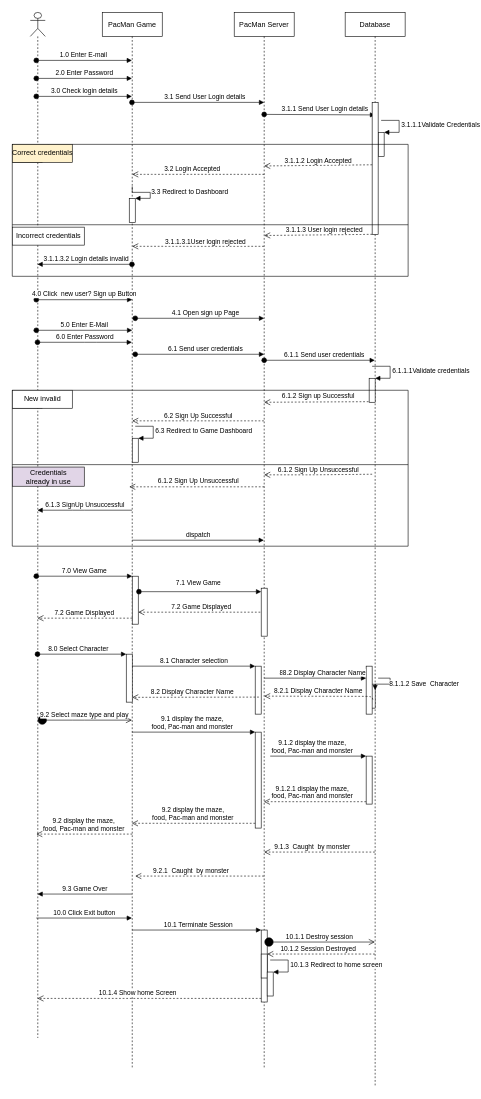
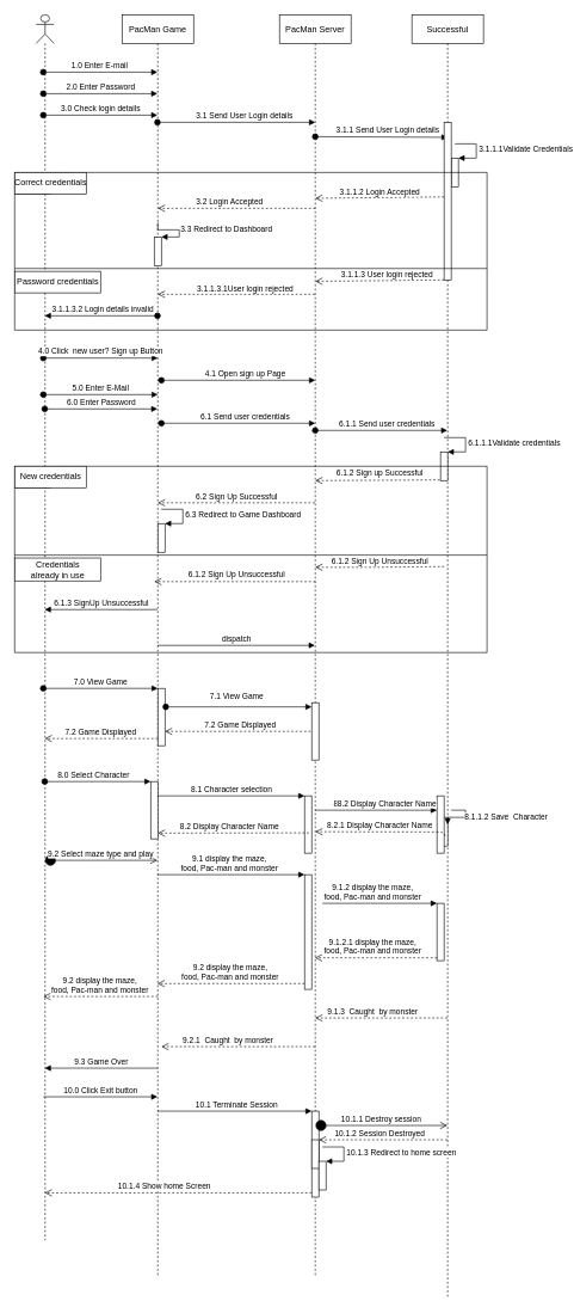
  <mxCell id="0" />
  <mxCell id="1" parent="0" />
  <mxCell id="2" value="" style="shape=umlLifeline;participant=umlActor;perimeter=lifelinePerimeter;whiteSpace=wrap;html=1;container=1;collapsible=0;recursiveResize=0;verticalAlign=top;spacingTop=36;outlineConnect=0;" vertex="1" parent="1"><mxGeometry x="50" y="20" width="25" height="1710" as="geometry" /></mxCell>
  <mxCell id="3" value="1.0 Enter E-mail&amp;nbsp;" style="html=1;verticalAlign=bottom;startArrow=oval;startFill=1;endArrow=block;startSize=8;" edge="1" parent="2" target="5"><mxGeometry x="0.003" width="60" relative="1" as="geometry"><mxPoint x="10" y="80" as="sourcePoint" /><mxPoint x="70" y="80" as="targetPoint" /><mxPoint as="offset" /></mxGeometry></mxCell>
  <mxCell id="4" value="10.0 Click Exit button" style="html=1;verticalAlign=bottom;endArrow=block;" edge="1" parent="2" target="5"><mxGeometry width="80" relative="1" as="geometry"><mxPoint x="10" y="1510" as="sourcePoint" /><mxPoint x="100" y="1520" as="targetPoint" /></mxGeometry></mxCell>
  <mxCell id="5" value="PacMan Game" style="shape=umlLifeline;perimeter=lifelinePerimeter;whiteSpace=wrap;html=1;container=1;collapsible=0;recursiveResize=0;outlineConnect=0;" vertex="1" parent="1"><mxGeometry x="170" y="20" width="100" height="1760" as="geometry" /></mxCell>
  <mxCell id="6" value="" style="html=1;points=[];perimeter=orthogonalPerimeter;" vertex="1" parent="5"><mxGeometry x="50" y="710" width="10" height="40" as="geometry" /></mxCell>
  <mxCell id="7" value="6.3 Redirect to Game Dashboard" style="edgeStyle=orthogonalEdgeStyle;html=1;align=left;spacingLeft=2;endArrow=block;rounded=0;entryX=1;entryY=0;" edge="1" target="6" parent="5"><mxGeometry relative="1" as="geometry"><mxPoint x="55" y="690" as="sourcePoint" /><Array as="points"><mxPoint x="85" y="690" /><mxPoint x="85" y="710" /><mxPoint x="60" y="710" /></Array></mxGeometry></mxCell>
  <mxCell id="8" value="" style="html=1;points=[];perimeter=orthogonalPerimeter;" vertex="1" parent="5"><mxGeometry x="50" y="940" width="10" height="80" as="geometry" /></mxCell>
  <mxCell id="9" value="7.2 Game Displayed" style="html=1;verticalAlign=bottom;endArrow=open;dashed=1;endSize=8;" edge="1" parent="5" source="11"><mxGeometry relative="1" as="geometry"><mxPoint x="140" y="1000" as="sourcePoint" /><mxPoint x="60" y="1000" as="targetPoint" /></mxGeometry></mxCell>
  <mxCell id="10" value="" style="html=1;points=[];perimeter=orthogonalPerimeter;" vertex="1" parent="5"><mxGeometry x="40" y="1070" width="10" height="80" as="geometry" /></mxCell>
  <mxCell id="11" value="PacMan Server" style="shape=umlLifeline;perimeter=lifelinePerimeter;whiteSpace=wrap;html=1;container=1;collapsible=0;recursiveResize=0;outlineConnect=0;" vertex="1" parent="1"><mxGeometry x="390" y="20" width="100" height="1760" as="geometry" /></mxCell>
  <mxCell id="12" value="6.1.2 Sign up Successful" style="html=1;verticalAlign=bottom;endArrow=open;dashed=1;endSize=8;exitX=0.5;exitY=0.975;exitDx=0;exitDy=0;exitPerimeter=0;" edge="1" parent="11" source="20"><mxGeometry relative="1" as="geometry"><mxPoint x="130" y="650" as="sourcePoint" /><mxPoint x="50" y="650" as="targetPoint" /></mxGeometry></mxCell>
  <mxCell id="13" value="" style="html=1;points=[];perimeter=orthogonalPerimeter;" vertex="1" parent="11"><mxGeometry x="45" y="960" width="10" height="80" as="geometry" /></mxCell>
  <mxCell id="14" value="" style="html=1;points=[];perimeter=orthogonalPerimeter;" vertex="1" parent="11"><mxGeometry x="35" y="1090" width="10" height="80" as="geometry" /></mxCell>
  <mxCell id="15" value="" style="html=1;points=[];perimeter=orthogonalPerimeter;" vertex="1" parent="11"><mxGeometry x="35" y="1200" width="10" height="160" as="geometry" /></mxCell>
  <mxCell id="16" value="9.1.3&amp;nbsp; Caught&amp;nbsp; by monster" style="html=1;verticalAlign=bottom;endArrow=open;dashed=1;endSize=8;" edge="1" parent="11" source="19"><mxGeometry x="0.133" relative="1" as="geometry"><mxPoint x="140" y="1400" as="sourcePoint" /><mxPoint x="50" y="1400" as="targetPoint" /><mxPoint as="offset" /></mxGeometry></mxCell>
  <mxCell id="17" value="" style="html=1;points=[];perimeter=orthogonalPerimeter;" vertex="1" parent="11"><mxGeometry x="45" y="1530" width="10" height="120" as="geometry" /></mxCell>
  <mxCell id="18" value="10.1.1 Destroy session" style="html=1;verticalAlign=bottom;startArrow=circle;startFill=1;endArrow=open;startSize=6;endSize=8;" edge="1" parent="11" target="19"><mxGeometry width="80" relative="1" as="geometry"><mxPoint x="50" y="1550" as="sourcePoint" /><mxPoint x="130" y="1550" as="targetPoint" /></mxGeometry></mxCell>
- <mxCell id="19" value="Database" style="shape=umlLifeline;perimeter=lifelinePerimeter;whiteSpace=wrap;html=1;container=1;collapsible=0;recursiveResize=0;outlineConnect=0;" vertex="1" parent="1"><mxGeometry x="575" y="20" width="100" height="1790" as="geometry" /></mxCell>
+ <mxCell id="19" value="Successful" style="shape=umlLifeline;perimeter=lifelinePerimeter;whiteSpace=wrap;html=1;container=1;collapsible=0;recursiveResize=0;outlineConnect=0;" vertex="1" parent="1"><mxGeometry x="575" y="20" width="100" height="1790" as="geometry" /></mxCell>
  <mxCell id="20" value="" style="html=1;points=[];perimeter=orthogonalPerimeter;" vertex="1" parent="19"><mxGeometry x="40" y="610" width="10" height="40" as="geometry" /></mxCell>
  <mxCell id="21" value="6.1.1.1Validate credentials" style="edgeStyle=orthogonalEdgeStyle;html=1;align=left;spacingLeft=2;endArrow=block;rounded=0;entryX=1;entryY=0;" edge="1" target="20" parent="19"><mxGeometry relative="1" as="geometry"><mxPoint x="45" y="590" as="sourcePoint" /><Array as="points"><mxPoint x="75" y="590" /></Array></mxGeometry></mxCell>
  <mxCell id="22" value="" style="html=1;points=[];perimeter=orthogonalPerimeter;" vertex="1" parent="19"><mxGeometry x="40.0" y="1120.0" width="10" height="40" as="geometry" /></mxCell>
  <mxCell id="23" value="8.1.1.2 Save&amp;nbsp; Character" style="edgeStyle=orthogonalEdgeStyle;html=1;align=left;spacingLeft=2;endArrow=block;rounded=0;" edge="1" parent="19"><mxGeometry x="0.067" relative="1" as="geometry"><mxPoint x="55" y="1110" as="sourcePoint" /><Array as="points"><mxPoint x="75" y="1110" /><mxPoint x="75" y="1120" /><mxPoint x="50" y="1120" /></Array><mxPoint x="50" y="1130" as="targetPoint" /><mxPoint as="offset" /></mxGeometry></mxCell>
  <mxCell id="24" value="" style="html=1;points=[];perimeter=orthogonalPerimeter;" vertex="1" parent="19"><mxGeometry x="35" y="1240" width="10" height="80" as="geometry" /></mxCell>
  <mxCell id="25" value="&lt;font style=&quot;font-size: 11px&quot;&gt;9.1.2&amp;nbsp;&lt;span lang=&quot;EN-AU&quot; style=&quot;line-height: 115%&quot;&gt;display the maze,&lt;br/&gt;food, Pac-man and monster&lt;/span&gt;&lt;/font&gt;" style="html=1;verticalAlign=bottom;endArrow=block;entryX=0;entryY=0;" edge="1" target="24" parent="19"><mxGeometry x="-0.125" relative="1" as="geometry"><mxPoint x="-125" y="1240" as="sourcePoint" /><mxPoint as="offset" /></mxGeometry></mxCell>
  <mxCell id="26" value="2.0 Enter Password" style="html=1;verticalAlign=bottom;startArrow=oval;startFill=1;endArrow=block;startSize=8;" edge="1" parent="1"><mxGeometry x="0.003" width="60" relative="1" as="geometry"><mxPoint x="60" y="130" as="sourcePoint" /><mxPoint x="219.5" y="130" as="targetPoint" /><mxPoint as="offset" /></mxGeometry></mxCell>
  <mxCell id="27" value="3.1 Send User Login details" style="html=1;verticalAlign=bottom;startArrow=oval;startFill=1;endArrow=block;startSize=8;" edge="1" parent="1" source="5"><mxGeometry x="0.093" width="60" relative="1" as="geometry"><mxPoint x="220" y="150" as="sourcePoint" /><mxPoint x="440" y="170" as="targetPoint" /><mxPoint as="offset" /></mxGeometry></mxCell>
  <mxCell id="28" value="3.0 Check login details" style="html=1;verticalAlign=bottom;startArrow=oval;startFill=1;endArrow=block;startSize=8;" edge="1" parent="1"><mxGeometry x="0.003" width="60" relative="1" as="geometry"><mxPoint x="60" y="160" as="sourcePoint" /><mxPoint x="219.5" y="160" as="targetPoint" /><mxPoint as="offset" /></mxGeometry></mxCell>
  <mxCell id="29" value="3.1.1 Send User Login details" style="html=1;verticalAlign=bottom;startArrow=oval;startFill=1;endArrow=block;startSize=8;entryX=0.5;entryY=0.095;entryDx=0;entryDy=0;entryPerimeter=0;" edge="1" parent="1" target="32"><mxGeometry x="0.093" width="60" relative="1" as="geometry"><mxPoint x="440" y="190" as="sourcePoint" /><mxPoint x="610" y="180" as="targetPoint" /><mxPoint as="offset" /></mxGeometry></mxCell>
  <mxCell id="30" value="" style="html=1;points=[];perimeter=orthogonalPerimeter;" vertex="1" parent="1"><mxGeometry x="630" y="220" width="10" height="40" as="geometry" /></mxCell>
  <mxCell id="31" value="3.1.1.1Validate Credentials" style="edgeStyle=orthogonalEdgeStyle;html=1;align=left;spacingLeft=2;endArrow=block;rounded=0;entryX=1;entryY=0;" edge="1" target="30" parent="1"><mxGeometry relative="1" as="geometry"><mxPoint x="635" y="200" as="sourcePoint" /><Array as="points"><mxPoint x="665" y="200" /></Array></mxGeometry></mxCell>
  <mxCell id="32" value="" style="html=1;points=[];perimeter=orthogonalPerimeter;" vertex="1" parent="1"><mxGeometry x="620" y="170" width="10" height="220" as="geometry" /></mxCell>
  <mxCell id="33" value="3.1.1.2 Login Accepted" style="html=1;verticalAlign=bottom;endArrow=open;dashed=1;endSize=8;exitX=0;exitY=0.473;exitDx=0;exitDy=0;exitPerimeter=0;" edge="1" source="32" parent="1"><mxGeometry x="0.0" y="1" relative="1" as="geometry"><mxPoint x="440" y="276" as="targetPoint" /><mxPoint x="610" y="240" as="sourcePoint" /><Array as="points" /><mxPoint as="offset" /></mxGeometry></mxCell>
  <mxCell id="34" value="3.2 Login Accepted" style="html=1;verticalAlign=bottom;endArrow=open;dashed=1;endSize=8;" edge="1" parent="1"><mxGeometry x="0.091" relative="1" as="geometry"><mxPoint x="220" y="290" as="targetPoint" /><mxPoint x="440" y="290" as="sourcePoint" /><Array as="points"><mxPoint x="250" y="290" /><mxPoint x="220" y="290" /></Array><mxPoint as="offset" /></mxGeometry></mxCell>
  <mxCell id="35" value="" style="html=1;points=[];perimeter=orthogonalPerimeter;" vertex="1" parent="1"><mxGeometry x="215" y="330" width="10" height="40" as="geometry" /></mxCell>
  <mxCell id="36" value="3.3 Redirect to Dashboard" style="edgeStyle=orthogonalEdgeStyle;html=1;align=left;spacingLeft=2;endArrow=block;rounded=0;entryX=1;entryY=0;" edge="1" target="35" parent="1"><mxGeometry relative="1" as="geometry"><mxPoint x="220" y="310" as="sourcePoint" /><Array as="points"><mxPoint x="220" y="320" /><mxPoint x="250" y="320" /><mxPoint x="250" y="330" /></Array></mxGeometry></mxCell>
  <mxCell id="37" value="3.1.1.3 User login rejected" style="html=1;verticalAlign=bottom;endArrow=open;dashed=1;endSize=8;exitX=0;exitY=0.473;exitDx=0;exitDy=0;exitPerimeter=0;" edge="1" parent="1"><mxGeometry x="-0.111" y="1" relative="1" as="geometry"><mxPoint x="440" y="391.94" as="targetPoint" /><mxPoint x="620" y="390" as="sourcePoint" /><Array as="points" /><mxPoint as="offset" /></mxGeometry></mxCell>
  <mxCell id="38" value="3.1.1.3.1User login rejected" style="html=1;verticalAlign=bottom;endArrow=open;dashed=1;endSize=8;" edge="1" parent="1" source="11"><mxGeometry x="-0.111" y="1" relative="1" as="geometry"><mxPoint x="220" y="410" as="targetPoint" /><mxPoint x="400" y="420" as="sourcePoint" /><Array as="points"><mxPoint x="330" y="410" /></Array><mxPoint as="offset" /></mxGeometry></mxCell>
  <mxCell id="39" value="3.1.1.3.2 Login details invalid" style="html=1;verticalAlign=bottom;startArrow=oval;startFill=1;endArrow=block;startSize=8;" edge="1" parent="1" source="5" target="2"><mxGeometry x="-0.006" width="60" relative="1" as="geometry"><mxPoint x="70" y="170" as="sourcePoint" /><mxPoint x="229.5" y="170" as="targetPoint" /><mxPoint x="1" as="offset" /><Array as="points"><mxPoint x="140" y="440" /></Array></mxGeometry></mxCell>
  <mxCell id="40" value="frame" style="shape=umlFrame;whiteSpace=wrap;html=1;" vertex="1" parent="1"><mxGeometry x="20" y="240" width="660" height="220" as="geometry" /></mxCell>
  <mxCell id="41" value="" style="line;strokeWidth=1;fillColor=none;align=left;verticalAlign=middle;spacingTop=-1;spacingLeft=3;spacingRight=3;rotatable=0;labelPosition=right;points=[];portConstraint=eastwest;" vertex="1" parent="1"><mxGeometry x="20" y="370" width="660" height="8" as="geometry" /></mxCell>
- <mxCell id="42" value="Correct credentials" style="html=1;fillColor=#fff2cc;" vertex="1" parent="1"><mxGeometry x="20" y="240" width="100" height="30" as="geometry" /></mxCell>
- <mxCell id="43" value="Incorrect credentials" style="html=1;" vertex="1" parent="1"><mxGeometry x="20" y="378" width="120" height="30" as="geometry" /></mxCell>
+ <mxCell id="42" value="Correct credentials" style="html=1;" vertex="1" parent="1"><mxGeometry x="20" y="240" width="100" height="30" as="geometry" /></mxCell>
+ <mxCell id="43" value="Password credentials" style="html=1;" vertex="1" parent="1"><mxGeometry x="20" y="378" width="120" height="30" as="geometry" /></mxCell>
  <mxCell id="44" value="4.0 Click&amp;nbsp; new user? Sign up Button" style="html=1;verticalAlign=bottom;startArrow=oval;startFill=1;endArrow=block;startSize=8;" edge="1" parent="1"><mxGeometry x="0.003" width="60" relative="1" as="geometry"><mxPoint x="60" y="499" as="sourcePoint" /><mxPoint x="220" y="499" as="targetPoint" /><mxPoint as="offset" /></mxGeometry></mxCell>
  <mxCell id="45" value="4.1 Open sign up Page" style="html=1;verticalAlign=bottom;startArrow=oval;startFill=1;endArrow=block;startSize=8;" edge="1" parent="1"><mxGeometry x="0.093" width="60" relative="1" as="geometry"><mxPoint x="225" y="530" as="sourcePoint" /><mxPoint x="440" y="530" as="targetPoint" /><mxPoint as="offset" /></mxGeometry></mxCell>
  <mxCell id="46" value="5.0 Enter E-Mail" style="html=1;verticalAlign=bottom;startArrow=oval;startFill=1;endArrow=block;startSize=8;" edge="1" parent="1"><mxGeometry x="0.003" width="60" relative="1" as="geometry"><mxPoint x="60" y="550" as="sourcePoint" /><mxPoint x="220" y="550" as="targetPoint" /><mxPoint as="offset" /></mxGeometry></mxCell>
  <mxCell id="47" value="6.0 Enter Password" style="html=1;verticalAlign=bottom;startArrow=oval;startFill=1;endArrow=block;startSize=8;" edge="1" parent="1" source="2" target="5"><mxGeometry x="0.003" width="60" relative="1" as="geometry"><mxPoint x="70" y="560" as="sourcePoint" /><mxPoint x="230" y="560" as="targetPoint" /><mxPoint as="offset" /><Array as="points"><mxPoint x="150" y="570" /></Array></mxGeometry></mxCell>
  <mxCell id="48" value="6.1 Send user credentials" style="html=1;verticalAlign=bottom;startArrow=oval;startFill=1;endArrow=block;startSize=8;" edge="1" parent="1"><mxGeometry x="0.093" width="60" relative="1" as="geometry"><mxPoint x="225" y="590" as="sourcePoint" /><mxPoint x="440" y="590" as="targetPoint" /><mxPoint as="offset" /></mxGeometry></mxCell>
  <mxCell id="49" value="6.1.1 Send user credentials" style="html=1;verticalAlign=bottom;startArrow=oval;startFill=1;endArrow=block;startSize=8;" edge="1" parent="1" target="19"><mxGeometry x="0.084" width="60" relative="1" as="geometry"><mxPoint x="440" y="600" as="sourcePoint" /><mxPoint x="450" y="600" as="targetPoint" /><mxPoint as="offset" /></mxGeometry></mxCell>
  <mxCell id="50" value="6.2 Sign Up Successful" style="html=1;verticalAlign=bottom;endArrow=open;dashed=1;endSize=8;" edge="1" parent="1" source="11"><mxGeometry relative="1" as="geometry"><mxPoint x="405" y="700" as="sourcePoint" /><mxPoint x="220" y="701" as="targetPoint" /></mxGeometry></mxCell>
  <mxCell id="51" value="6.1.2 Sign Up Unsuccessful" style="html=1;verticalAlign=bottom;endArrow=open;dashed=1;endSize=8;exitX=0.5;exitY=0.975;exitDx=0;exitDy=0;exitPerimeter=0;" edge="1" parent="1"><mxGeometry relative="1" as="geometry"><mxPoint x="620" y="790" as="sourcePoint" /><mxPoint x="440" y="791" as="targetPoint" /><Array as="points"><mxPoint x="520" y="791" /></Array></mxGeometry></mxCell>
  <mxCell id="52" value="6.1.2 Sign Up Unsuccessful" style="html=1;verticalAlign=bottom;endArrow=open;dashed=1;endSize=8;" edge="1" parent="1"><mxGeometry x="-0.022" y="-1" relative="1" as="geometry"><mxPoint x="440" y="811" as="sourcePoint" /><mxPoint x="215" y="811" as="targetPoint" /><Array as="points" /><mxPoint as="offset" /></mxGeometry></mxCell>
  <mxCell id="53" value="6.1.3 SignUp Unsuccessful" style="html=1;verticalAlign=bottom;endArrow=block;" edge="1" parent="1" source="5" target="2"><mxGeometry width="80" relative="1" as="geometry"><mxPoint x="290" y="850" as="sourcePoint" /><mxPoint x="310" y="910" as="targetPoint" /><Array as="points"><mxPoint x="130" y="850" /></Array></mxGeometry></mxCell>
  <mxCell id="54" value="frame" style="shape=umlFrame;whiteSpace=wrap;html=1;" vertex="1" parent="1"><mxGeometry x="20" y="650" width="660" height="260" as="geometry" /></mxCell>
- <mxCell id="55" value="New invalid" style="html=1;" vertex="1" parent="1"><mxGeometry x="20" y="650" width="100" height="30" as="geometry" /></mxCell>
+ <mxCell id="55" value="New credentials" style="html=1;" vertex="1" parent="1"><mxGeometry x="20" y="650" width="100" height="30" as="geometry" /></mxCell>
  <mxCell id="56" value="" style="line;strokeWidth=1;fillColor=none;align=left;verticalAlign=middle;spacingTop=-1;spacingLeft=3;spacingRight=3;rotatable=0;labelPosition=right;points=[];portConstraint=eastwest;" vertex="1" parent="1"><mxGeometry x="20" y="770" width="660" height="8" as="geometry" /></mxCell>
- <mxCell id="57" value="Credentials &lt;br&gt;already in use" style="html=1;fillColor=#e1d5e7;" vertex="1" parent="1"><mxGeometry x="20" y="778" width="120" height="32" as="geometry" /></mxCell>
+ <mxCell id="57" value="Credentials &lt;br&gt;already in use" style="html=1;" vertex="1" parent="1"><mxGeometry x="20" y="778" width="120" height="32" as="geometry" /></mxCell>
  <mxCell id="58" value="7.0 View Game" style="html=1;verticalAlign=bottom;startArrow=oval;endArrow=block;startSize=8;" edge="1" target="8" parent="1"><mxGeometry relative="1" as="geometry"><mxPoint x="60" y="960" as="sourcePoint" /></mxGeometry></mxCell>
  <mxCell id="59" value="7.1 View Game" style="html=1;verticalAlign=bottom;startArrow=oval;endArrow=block;startSize=8;exitX=1.114;exitY=0.323;exitDx=0;exitDy=0;exitPerimeter=0;" edge="1" target="13" parent="1" source="8"><mxGeometry x="-0.03" y="6" relative="1" as="geometry"><mxPoint x="375" y="980" as="sourcePoint" /><mxPoint as="offset" /></mxGeometry></mxCell>
  <mxCell id="60" value="7.2 Game Displayed" style="html=1;verticalAlign=bottom;endArrow=open;dashed=1;endSize=8;" edge="1" parent="1" target="2"><mxGeometry x="0.01" relative="1" as="geometry"><mxPoint x="220" y="1030" as="sourcePoint" /><mxPoint x="240" y="1030" as="targetPoint" /><mxPoint as="offset" /></mxGeometry></mxCell>
  <mxCell id="61" value="8.0 Select Character" style="html=1;verticalAlign=bottom;startArrow=oval;endArrow=block;startSize=8;" edge="1" target="10" parent="1" source="2"><mxGeometry x="-0.078" relative="1" as="geometry"><mxPoint x="150" y="1090" as="sourcePoint" /><mxPoint as="offset" /></mxGeometry></mxCell>
  <mxCell id="62" value="8.2 Display Character Name" style="html=1;verticalAlign=bottom;endArrow=open;dashed=1;endSize=8;exitX=0.614;exitY=0.645;exitDx=0;exitDy=0;exitPerimeter=0;" edge="1" source="14" parent="1"><mxGeometry x="0.053" relative="1" as="geometry"><mxPoint x="220" y="1162" as="targetPoint" /><mxPoint as="offset" /></mxGeometry></mxCell>
  <mxCell id="63" value="8.1 Character selection" style="html=1;verticalAlign=bottom;endArrow=block;entryX=0;entryY=0;" edge="1" target="14" parent="1" source="5"><mxGeometry relative="1" as="geometry"><mxPoint x="355" y="1110" as="sourcePoint" /></mxGeometry></mxCell>
  <mxCell id="64" value="" style="html=1;points=[];perimeter=orthogonalPerimeter;" vertex="1" parent="1"><mxGeometry x="610" y="1110" width="10" height="80" as="geometry" /></mxCell>
  <mxCell id="65" value="8.1.1Character selection" style="html=1;verticalAlign=bottom;endArrow=block;" edge="1" parent="1"><mxGeometry relative="1" as="geometry"><mxPoint x="440" y="1130" as="sourcePoint" /><mxPoint x="610" y="1130" as="targetPoint" /></mxGeometry></mxCell>
  <mxCell id="66" value="8.2 Display Character Name" style="html=1;verticalAlign=bottom;endArrow=open;dashed=1;endSize=8;exitX=0.614;exitY=0.645;exitDx=0;exitDy=0;exitPerimeter=0;" edge="1" parent="1" source="22"><mxGeometry x="-0.078" y="-30" relative="1" as="geometry"><mxPoint x="440" y="1160" as="targetPoint" /><mxPoint x="620" y="1160" as="sourcePoint" /><mxPoint as="offset" /><Array as="points"><mxPoint x="619.86" y="1160.4" /></Array></mxGeometry></mxCell>
  <mxCell id="67" value="8.2.1 Display Character Name" style="edgeLabel;html=1;align=center;verticalAlign=middle;resizable=0;points=[];" vertex="1" connectable="0" parent="66"><mxGeometry x="0.495" y="-9" relative="1" as="geometry"><mxPoint x="43" y="-1" as="offset" /></mxGeometry></mxCell>
  <mxCell id="68" value="9.2 Select maze type and play" style="html=1;verticalAlign=bottom;startArrow=circle;startFill=1;endArrow=open;startSize=6;endSize=8;" edge="1" parent="1" source="2" target="5"><mxGeometry x="-0.007" width="80" relative="1" as="geometry"><mxPoint x="50" y="1180" as="sourcePoint" /><mxPoint x="150" y="1180" as="targetPoint" /><Array as="points"><mxPoint x="130" y="1200" /></Array><mxPoint as="offset" /></mxGeometry></mxCell>
  <mxCell id="69" value="&lt;font style=&quot;font-size: 11px&quot;&gt;9.1&amp;nbsp;&lt;span lang=&quot;EN-AU&quot; style=&quot;line-height: 115%&quot;&gt;display the maze,&lt;br&gt;food, Pac-man and monster&lt;/span&gt;&lt;/font&gt;" style="html=1;verticalAlign=bottom;endArrow=block;entryX=0;entryY=0;" edge="1" target="15" parent="1" source="5"><mxGeometry x="-0.02" relative="1" as="geometry"><mxPoint x="355" y="1220" as="sourcePoint" /><mxPoint x="-1" as="offset" /></mxGeometry></mxCell>
  <mxCell id="70" value="&lt;font style=&quot;font-size: 11px&quot;&gt;9.2&amp;nbsp;&lt;span lang=&quot;EN-AU&quot; style=&quot;line-height: 115%&quot;&gt;display the maze,&lt;br&gt;food, Pac-man and monster&lt;/span&gt;&lt;/font&gt;" style="html=1;verticalAlign=bottom;endArrow=open;dashed=1;endSize=8;exitX=0;exitY=0.95;" edge="1" source="15" parent="1" target="5"><mxGeometry x="0.02" relative="1" as="geometry"><mxPoint x="355" y="1296" as="targetPoint" /><mxPoint x="1" as="offset" /></mxGeometry></mxCell>
  <mxCell id="71" value="&lt;font style=&quot;font-size: 11px&quot;&gt;9.1.2.1&amp;nbsp;&lt;span lang=&quot;EN-AU&quot; style=&quot;line-height: 115%&quot;&gt;display the maze,&lt;br/&gt;food, Pac-man and monster&lt;/span&gt;&lt;/font&gt;" style="html=1;verticalAlign=bottom;endArrow=open;dashed=1;endSize=8;exitX=0;exitY=0.95;" edge="1" source="24" parent="1" target="11"><mxGeometry x="0.053" relative="1" as="geometry"><mxPoint x="540" y="1336" as="targetPoint" /><mxPoint as="offset" /></mxGeometry></mxCell>
  <mxCell id="72" value="&lt;font style=&quot;font-size: 11px&quot;&gt;9.2&amp;nbsp;&lt;span lang=&quot;EN-AU&quot; style=&quot;line-height: 115%&quot;&gt;display the maze,&lt;br&gt;food, Pac-man and monster&lt;/span&gt;&lt;/font&gt;" style="html=1;verticalAlign=bottom;endArrow=open;dashed=1;endSize=8;" edge="1" parent="1"><mxGeometry x="0.02" relative="1" as="geometry"><mxPoint x="60.001" y="1390" as="targetPoint" /><mxPoint x="220" y="1390" as="sourcePoint" /><mxPoint x="1" as="offset" /></mxGeometry></mxCell>
  <mxCell id="73" value="9.2.1&amp;nbsp; Caught&amp;nbsp; by monster" style="html=1;verticalAlign=bottom;endArrow=open;dashed=1;endSize=8;" edge="1" parent="1" source="11"><mxGeometry x="0.133" relative="1" as="geometry"><mxPoint x="409.5" y="1460" as="sourcePoint" /><mxPoint x="225" y="1460" as="targetPoint" /><mxPoint as="offset" /></mxGeometry></mxCell>
  <mxCell id="74" value="9.3 Game Over" style="html=1;verticalAlign=bottom;endArrow=block;" edge="1" parent="1" source="5" target="2"><mxGeometry x="0.007" width="80" relative="1" as="geometry"><mxPoint x="90" y="1560" as="sourcePoint" /><mxPoint x="170" y="1570" as="targetPoint" /><Array as="points"><mxPoint x="150" y="1490" /></Array><mxPoint as="offset" /></mxGeometry></mxCell>
  <mxCell id="75" value="dispatch" style="html=1;verticalAlign=bottom;endArrow=block;" edge="1" parent="1" source="5" target="11"><mxGeometry width="80" relative="1" as="geometry"><mxPoint x="250" y="1580" as="sourcePoint" /><mxPoint x="330" y="1580" as="targetPoint" /></mxGeometry></mxCell>
  <mxCell id="76" value="10.1 Terminate Session" style="html=1;verticalAlign=bottom;endArrow=block;entryX=0;entryY=0;" edge="1" target="17" parent="1" source="5"><mxGeometry x="0.028" relative="1" as="geometry"><mxPoint x="365" y="1550" as="sourcePoint" /><mxPoint x="-1" as="offset" /></mxGeometry></mxCell>
  <mxCell id="77" value="10.1.4 Show home Screen" style="html=1;verticalAlign=bottom;endArrow=open;dashed=1;endSize=8;exitX=0;exitY=0.95;" edge="1" source="17" parent="1" target="2"><mxGeometry x="0.098" relative="1" as="geometry"><mxPoint x="365" y="1626" as="targetPoint" /><mxPoint x="-1" as="offset" /></mxGeometry></mxCell>
  <mxCell id="78" value="" style="html=1;points=[];perimeter=orthogonalPerimeter;" vertex="1" parent="1"><mxGeometry x="435" y="1590" width="10" height="40" as="geometry" /></mxCell>
  <mxCell id="79" value="10.1.2 Session Destroyed" style="html=1;verticalAlign=bottom;endArrow=open;dashed=1;endSize=8;" edge="1" parent="1" source="19" target="78"><mxGeometry x="0.053" relative="1" as="geometry"><mxPoint x="520" y="1610" as="sourcePoint" /><mxPoint x="440" y="1610" as="targetPoint" /><mxPoint as="offset" /></mxGeometry></mxCell>
  <mxCell id="80" value="" style="html=1;points=[];perimeter=orthogonalPerimeter;" vertex="1" parent="1"><mxGeometry x="445" y="1620" width="10" height="40" as="geometry" /></mxCell>
  <mxCell id="81" value="10.1.3 Redirect to home screen" style="edgeStyle=orthogonalEdgeStyle;html=1;align=left;spacingLeft=2;endArrow=block;rounded=0;entryX=1;entryY=0;" edge="1" target="80" parent="1"><mxGeometry relative="1" as="geometry"><mxPoint x="450" y="1600" as="sourcePoint" /><Array as="points"><mxPoint x="480" y="1600" /></Array></mxGeometry></mxCell>
